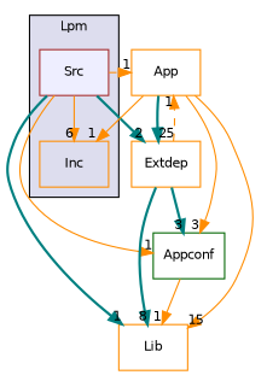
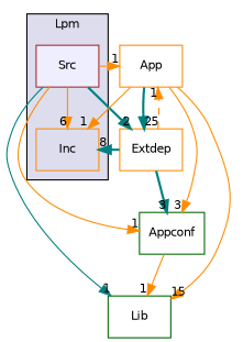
  digraph {
    compound=true
    node [color=darkorange fontname=Helvetica fontsize=10 shape=box]
    edge [color=darkorange headlabel=1 labeldistance=1.5 labelfontname=Helvetica labelfontsize=10 style=solid]
    n1 [label=Inc]
    n2 [color=brown fillcolor="#eeeeff" label=Src pencolor=black style=filled]
-   n3 [label=Lib]
+   n3 [color=darkgreen label=Lib]
    n4 [fillcolor=white label=App style=filled]
    n5 [color=darkgreen label=Appconf]
    n6 [fillcolor=white label=Extdep style=filled]
    subgraph cluster_1 {
      bgcolor="#ddddee"
      fontname=Helvetica
      fontsize=10
      label=Lpm
      pencolor=black
      n1
      n2
    }
    n2 -> n1 [headlabel=6]
-   n2 -> n3 [color=teal style=bold]
+   n2 -> n3 [color=teal]
    n2 -> n4 [style=dashed]
    n2 -> n5
    n2 -> n6 [color=teal headlabel=2 style=bold]
    n4 -> n1
    n4 -> n3 [headlabel=15]
    n4 -> n5 [headlabel=3]
    n4 -> n6 [color=teal headlabel=25 style=bold]
    n5 -> n3
-   n6 -> n3 [color=teal headlabel=8 style=bold]
+   n6 -> n1 [color=teal headlabel=8 style=bold]
    n6 -> n4 [style=dashed]
    n6 -> n5 [color=teal headlabel=3 style=bold]
  }
